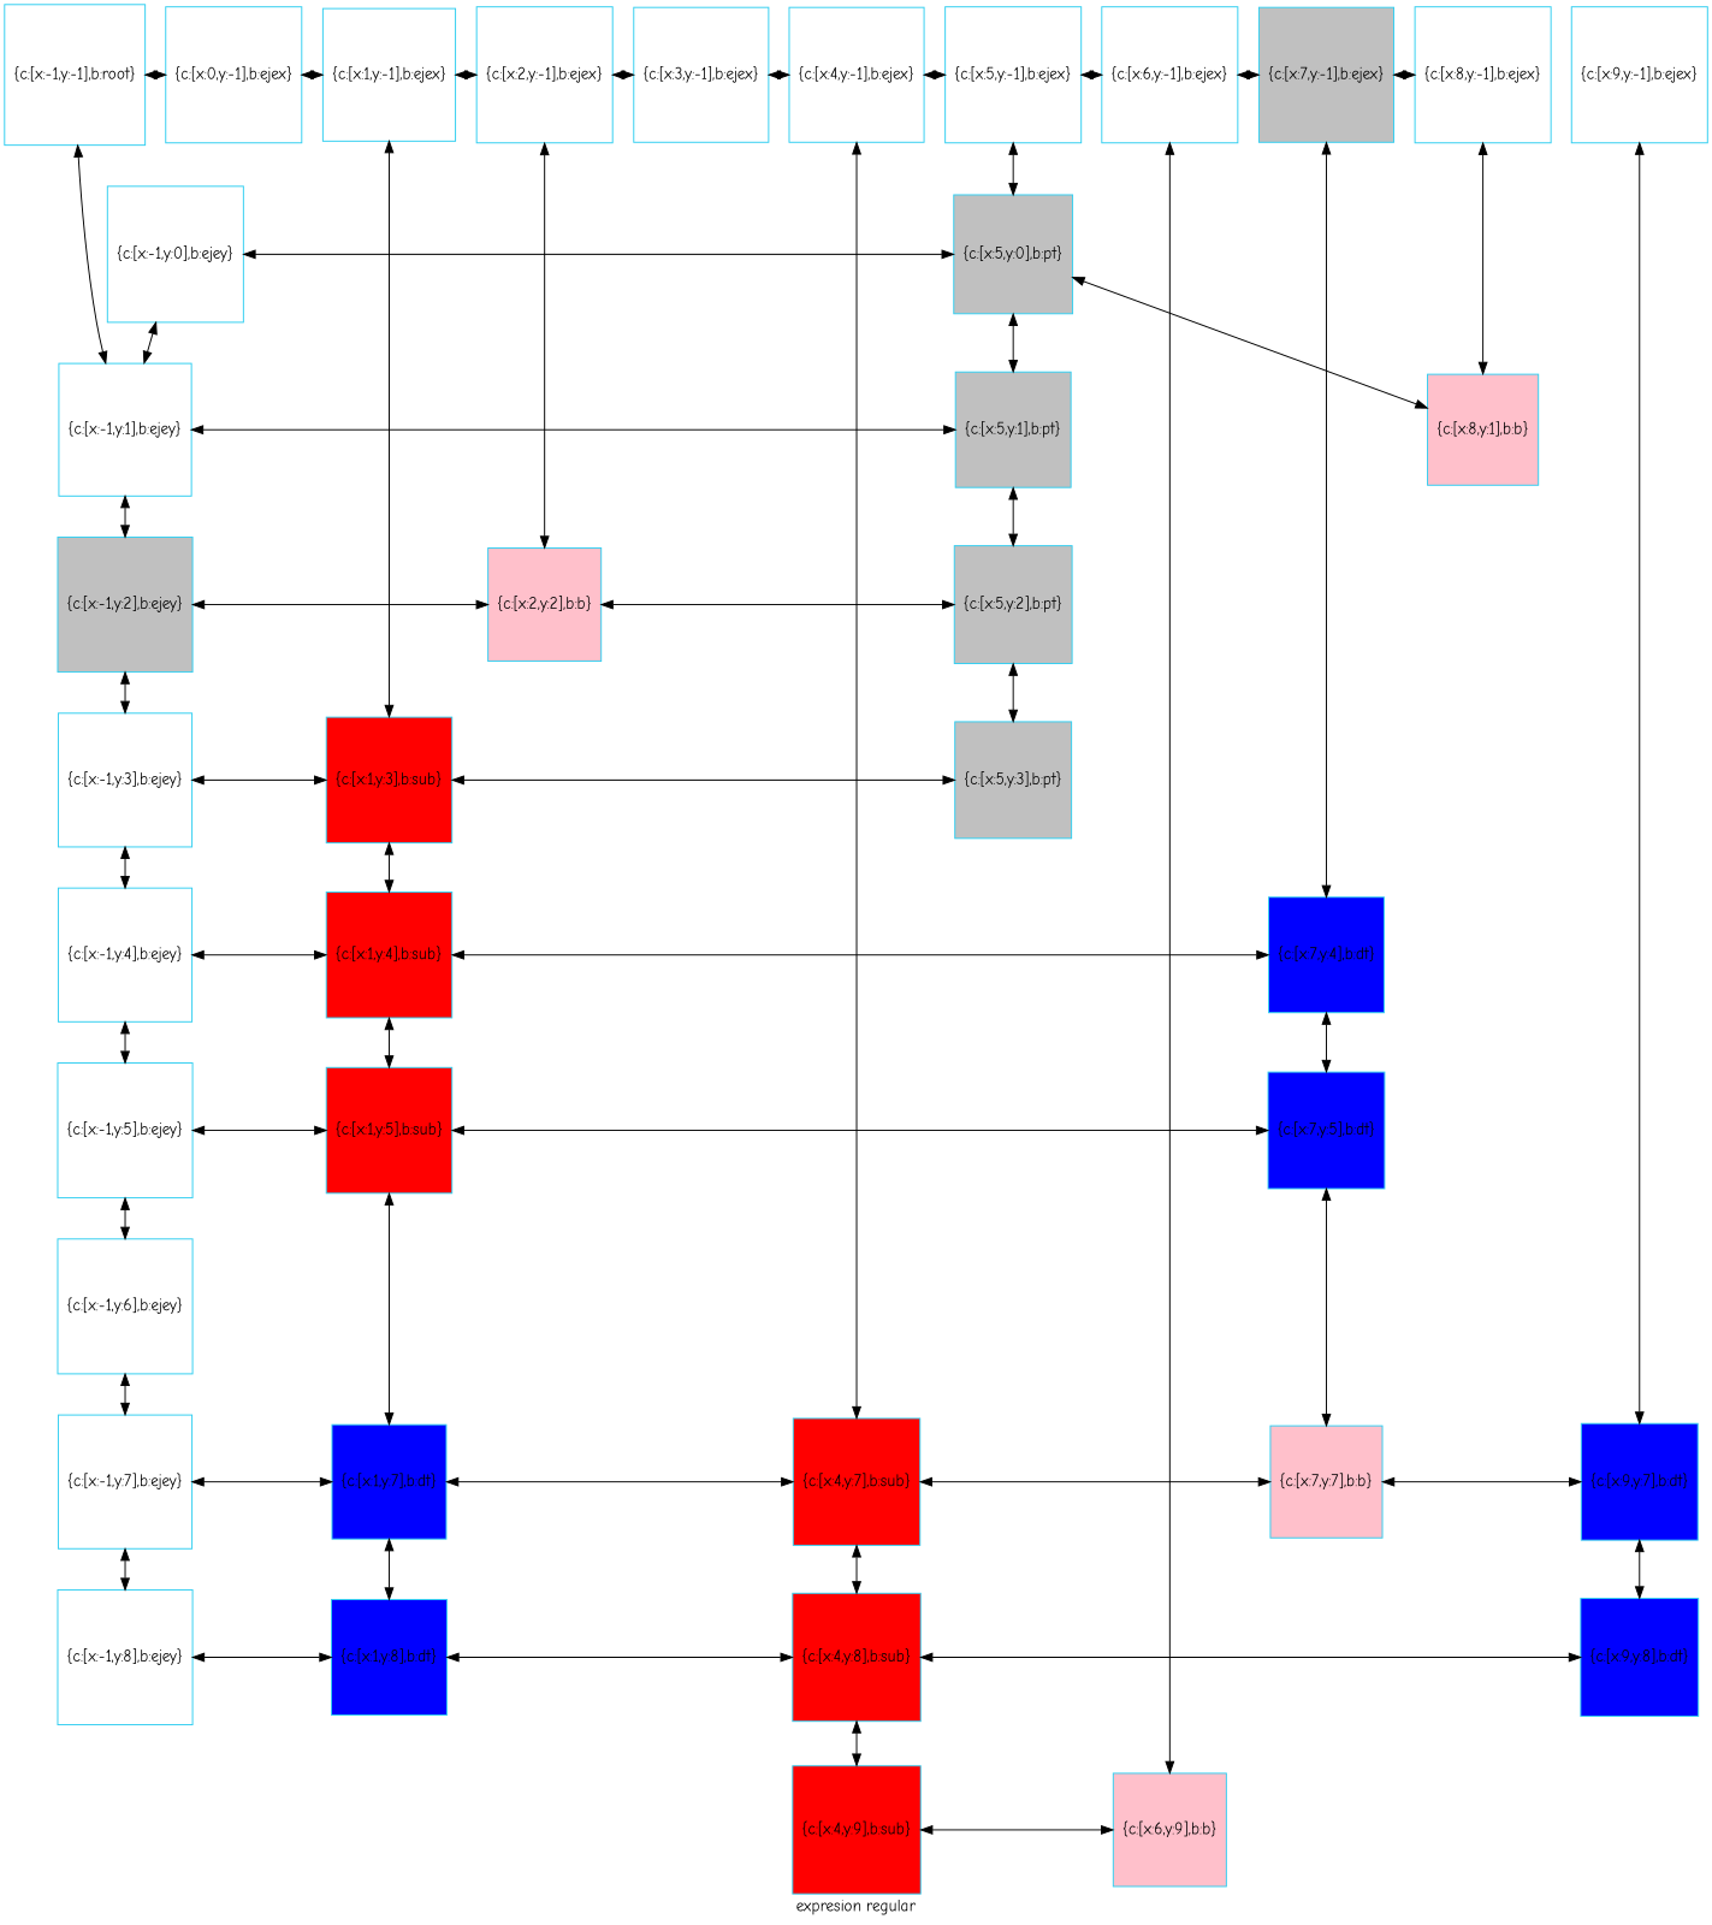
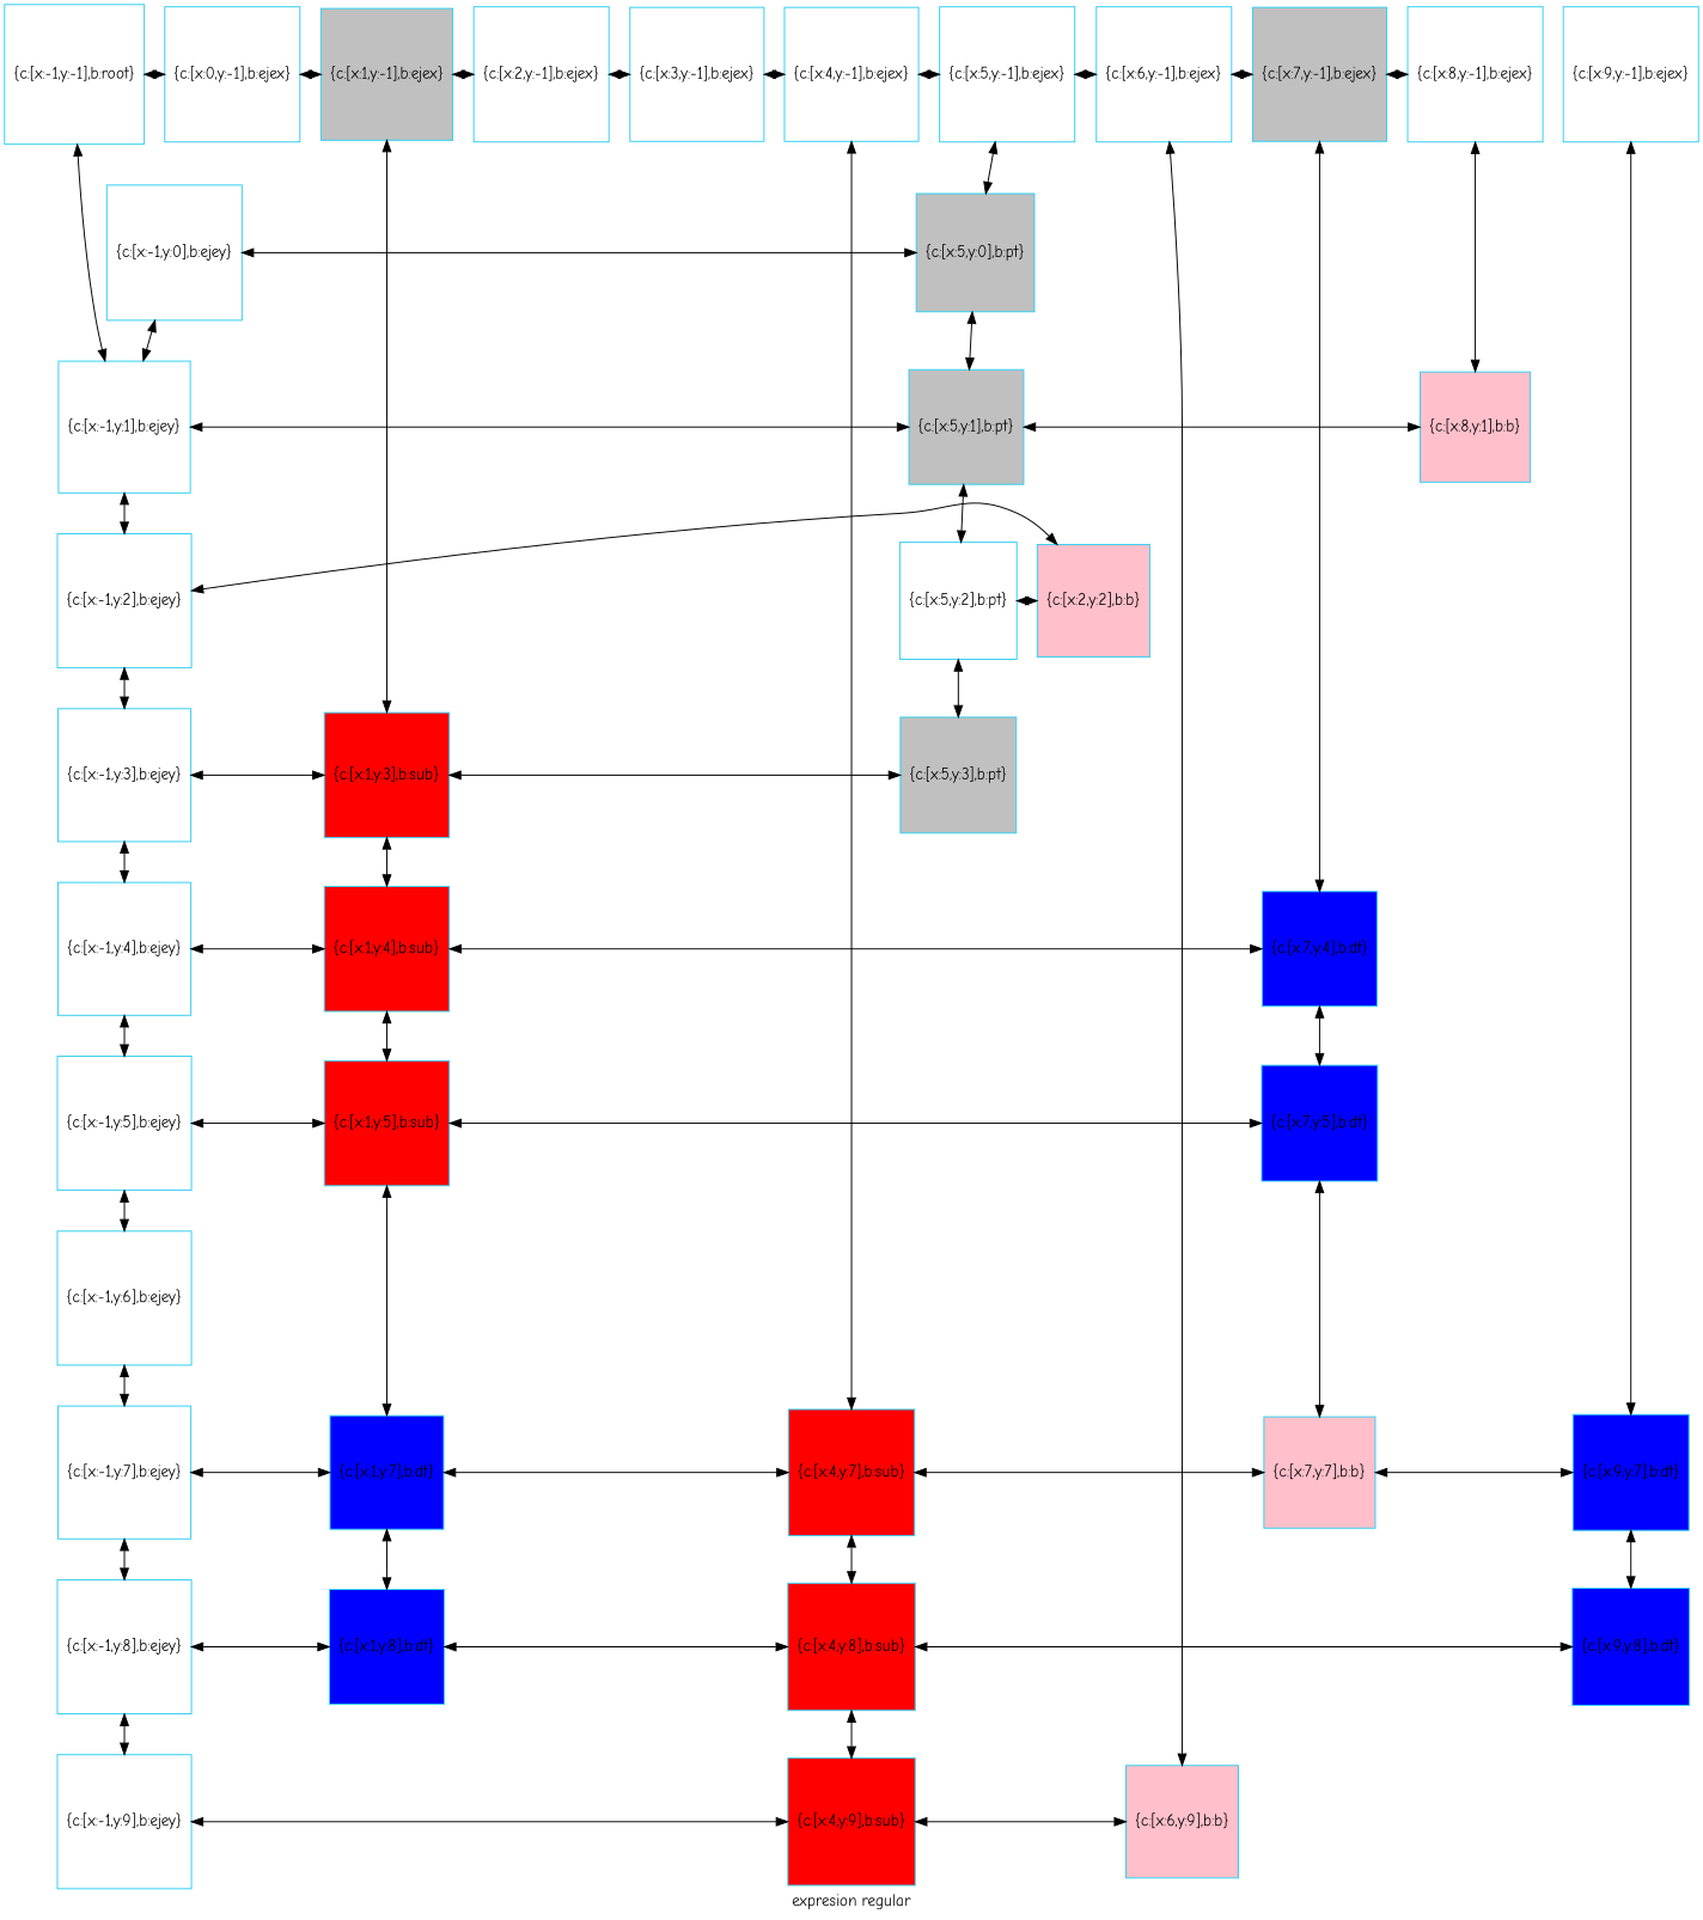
  digraph {
    fontname="Comic Neue"
    label="expresion regular"
    node [color="#31CEF0" fillcolor=white fontname="Comic Neue" shape=square style=filled]
    edge [dir=both fontname="Comic Neue"]
    n1 [label="{c:[x:-1,y:-1],b:root}"]
    n2 [label="{c:[x:0,y:-1],b:ejex}"]
-   n3 [label="{c:[x:1,y:-1],b:ejex}"]
+   n3 [fillcolor=gray label="{c:[x:1,y:-1],b:ejex}"]
    n4 [label="{c:[x:2,y:-1],b:ejex}"]
    n5 [label="{c:[x:3,y:-1],b:ejex}"]
    n6 [label="{c:[x:4,y:-1],b:ejex}"]
    n7 [label="{c:[x:5,y:-1],b:ejex}"]
    n8 [label="{c:[x:6,y:-1],b:ejex}"]
    n9 [fillcolor=gray label="{c:[x:7,y:-1],b:ejex}"]
    n10 [label="{c:[x:8,y:-1],b:ejex}"]
    n11 [label="{c:[x:9,y:-1],b:ejex}"]
    n12 [label="{c:[x:-1,y:0],b:ejey}"]
    n13 [fillcolor=gray label="{c:[x:5,y:0],b:pt}"]
    n14 [label="{c:[x:-1,y:1],b:ejey}"]
    n15 [fillcolor=gray label="{c:[x:5,y:1],b:pt}"]
    n16 [fillcolor=pink label="{c:[x:8,y:1],b:b}"]
-   n17 [fillcolor=gray label="{c:[x:-1,y:2],b:ejey}"]
+   n17 [label="{c:[x:-1,y:2],b:ejey}"]
    n18 [fillcolor=pink label="{c:[x:2,y:2],b:b}"]
-   n19 [fillcolor=gray label="{c:[x:5,y:2],b:pt}"]
+   n19 [label="{c:[x:5,y:2],b:pt}"]
    n20 [label="{c:[x:-1,y:3],b:ejey}"]
    n21 [fillcolor=red label="{c:[x:1,y:3],b:sub}"]
    n22 [fillcolor=gray label="{c:[x:5,y:3],b:pt}"]
    n23 [label="{c:[x:-1,y:4],b:ejey}"]
    n24 [fillcolor=red label="{c:[x:1,y:4],b:sub}"]
    n25 [fillcolor=blue label="{c:[x:7,y:4],b:dt}"]
    n26 [label="{c:[x:-1,y:5],b:ejey}"]
    n27 [fillcolor=red label="{c:[x:1,y:5],b:sub}"]
    n28 [fillcolor=blue label="{c:[x:7,y:5],b:dt}"]
    n29 [label="{c:[x:-1,y:6],b:ejey}"]
    n30 [label="{c:[x:-1,y:7],b:ejey}"]
    n31 [fillcolor=blue label="{c:[x:1,y:7],b:dt}"]
    n32 [fillcolor=red label="{c:[x:4,y:7],b:sub}"]
    n33 [fillcolor=pink label="{c:[x:7,y:7],b:b}"]
    n34 [fillcolor=blue label="{c:[x:9,y:7],b:dt}"]
    n35 [label="{c:[x:-1,y:8],b:ejey}"]
    n36 [fillcolor=blue label="{c:[x:1,y:8],b:dt}"]
    n37 [fillcolor=red label="{c:[x:4,y:8],b:sub}"]
    n38 [fillcolor=blue label="{c:[x:9,y:8],b:dt}"]
+   n39 [label="{c:[x:-1,y:9],b:ejey}"]
    n40 [fillcolor=red label="{c:[x:4,y:9],b:sub}"]
    n41 [fillcolor=pink label="{c:[x:6,y:9],b:b}"]
    subgraph sub_1 {
      rank=same
      n1
      n2
      n3
      n4
      n5
      n6
      n7
      n8
      n9
      n10
      n11
    }
    subgraph sub_2 {
      rank=same
      n12
      n13
    }
    subgraph sub_3 {
      rank=same
      n14
      n15
      n16
    }
    subgraph sub_4 {
      rank=same
      n17
      n18
      n19
    }
    subgraph sub_5 {
      rank=same
      n20
      n21
      n22
    }
    subgraph sub_6 {
      rank=same
      n23
      n24
      n25
    }
    subgraph sub_7 {
      rank=same
      n26
      n27
      n28
    }
    subgraph sub_8 {
      rank=same
      n29
    }
    subgraph sub_9 {
      rank=same
      n30
      n31
      n32
      n33
      n34
    }
    subgraph sub_10 {
      rank=same
      n35
      n36
      n37
      n38
    }
    subgraph sub_11 {
      rank=same
+     n39
      n40
      n41
    }
    n1 -> n2
    n1 -> n14
    n2 -> n3
    n3 -> n4
    n3 -> n21
    n4 -> n5
-   n4 -> n18
    n5 -> n6
    n6 -> n7
    n6 -> n32
    n7 -> n8
    n7 -> n13
    n8 -> n9
    n8 -> n41
    n9 -> n10
    n9 -> n25
    n10 -> n16
    n11 -> n34
    n12 -> n13 [constraint=false]
    n12 -> n14
    n13 -> n15
    n14 -> n15 [constraint=false]
    n14 -> n17
-   n13 -> n16 [constraint=false]
+   n15 -> n16 [constraint=false]
    n15 -> n19
    n17 -> n18 [constraint=false]
    n17 -> n20
    n18 -> n19 [constraint=false]
    n19 -> n22
    n20 -> n21 [constraint=false]
    n20 -> n23
    n21 -> n22 [constraint=false]
    n21 -> n24
    n23 -> n24 [constraint=false]
    n23 -> n26
    n24 -> n25 [constraint=false]
    n24 -> n27
    n25 -> n28
    n26 -> n27 [constraint=false]
    n26 -> n29
    n27 -> n28 [constraint=false]
    n27 -> n31
    n28 -> n33
    n29 -> n30
    n30 -> n31 [constraint=false]
    n30 -> n35
    n31 -> n32 [constraint=false]
    n31 -> n36
    n32 -> n33 [constraint=false]
    n32 -> n37
    n33 -> n34 [constraint=false]
    n34 -> n38
    n35 -> n36 [constraint=false]
+   n35 -> n39
    n36 -> n37 [constraint=false]
    n37 -> n38 [constraint=false]
    n37 -> n40
+   n39 -> n40 [constraint=false]
    n40 -> n41 [constraint=false]
  }
